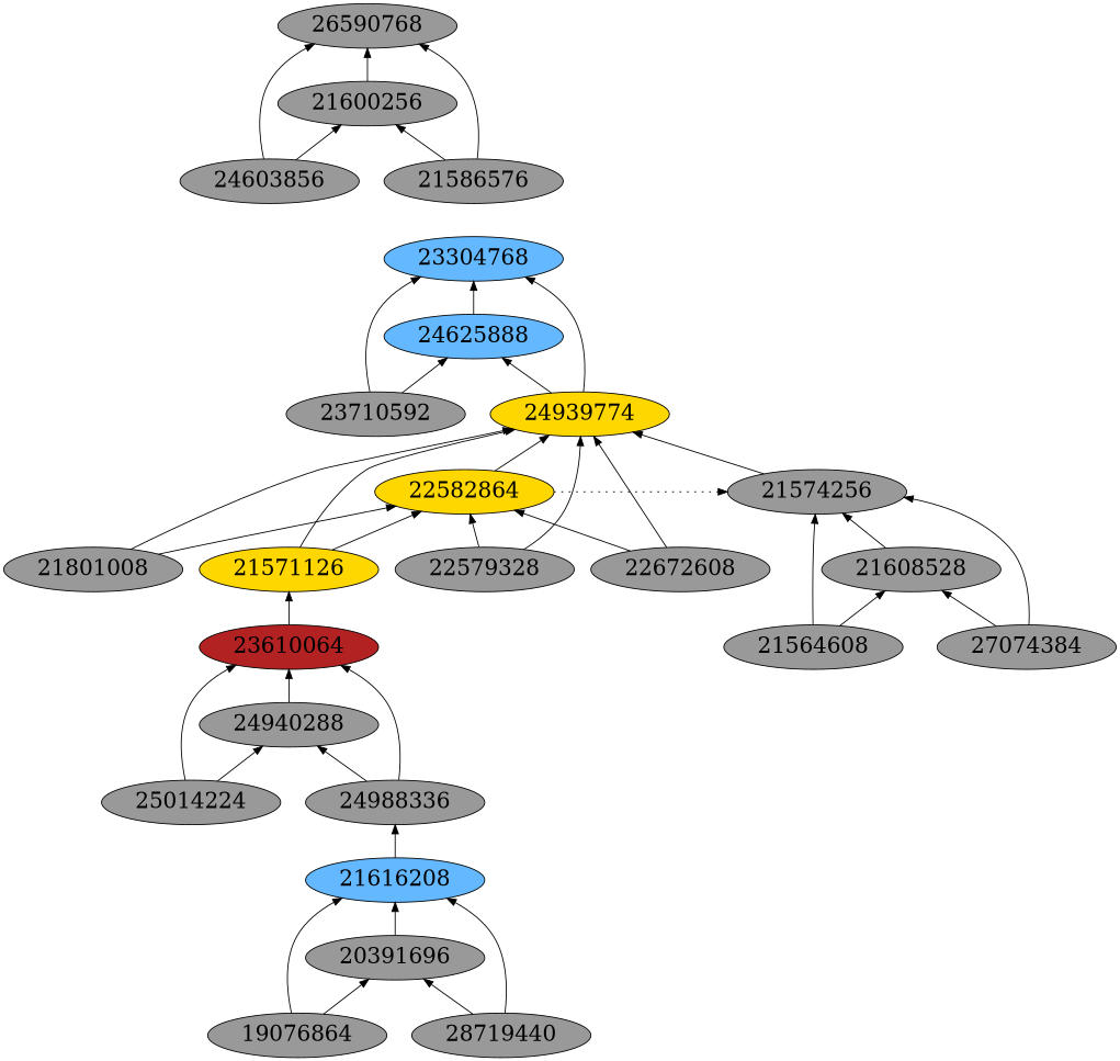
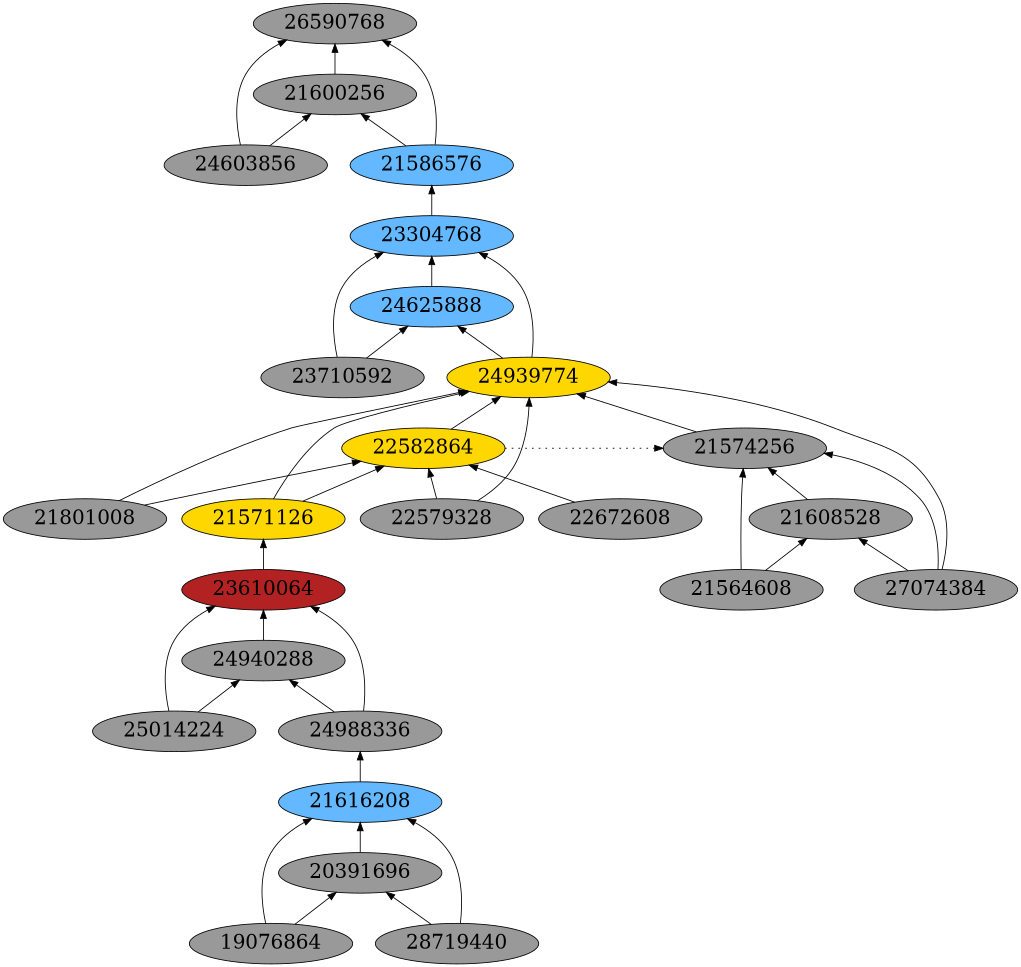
  digraph {
    fontsize=24
    rankdir=BT
    node [fillcolor=grey60 fontsize=24 shape=ellipse style=filled]
    edge [arrowhead=normal color=black constraint=true style=solid]
    21616208 [fillcolor=steelblue1]
    20391696
    19076864
    28719440
    23610064 [fillcolor=firebrick]
    24940288
    25014224
    24988336
    23304768 [fillcolor=steelblue1]
    24625888 [fillcolor=steelblue1]
    23710592
    n12 [fillcolor=gold label=24939774]
    22582864 [fillcolor=gold]
    21801008
    n15 [fillcolor=gold label=21571126]
    22579328
    22672608
    26590768
    21600256
    24603856
-   21586576
+   21586576 [fillcolor=steelblue1]
    21574256
    21608528
    21564608
    27074384
    subgraph sub_1 {
      subgraph sub_2 {
        21616208
        20391696
        19076864
        28719440
      }
      subgraph sub_3 {
        23610064
        24940288
        25014224
        24988336
      }
      subgraph sub_4 {
        23304768
        24625888
        23710592
        n12
        22582864
        21801008
        n15
        22579328
        22672608
      }
      subgraph sub_5 {
        26590768
        21600256
        24603856
        21586576
      }
    }
    subgraph sub_6 {
      21574256
      21608528
      21564608
      27074384
    }
    21616208 -> 24988336
    20391696 -> 21616208
    19076864 -> 21616208
    19076864 -> 20391696
    28719440 -> 21616208
    28719440 -> 20391696
    23610064 -> n15
    24940288 -> 23610064
    25014224 -> 23610064
    25014224 -> 24940288
    24988336 -> 23610064
    24988336 -> 24940288
+   23304768 -> 21586576
    24625888 -> 23304768
    23710592 -> 23304768
    23710592 -> 24625888
    n12 -> 23304768
    n12 -> 24625888
    22582864 -> n12
    22582864 -> 21574256 [constraint=false style=dotted]
    21801008 -> n12
    21801008 -> 22582864
    n15 -> n12
    n15 -> 22582864
    22579328 -> n12
    22579328 -> 22582864
-   22672608 -> n12
+   27074384 -> n12
    22672608 -> 22582864
    21600256 -> 26590768
    24603856 -> 26590768
    24603856 -> 21600256
    21586576 -> 26590768
    21586576 -> 21600256
    21574256 -> n12
    21608528 -> 21574256
    21564608 -> 21574256
    21564608 -> 21608528
    27074384 -> 21574256
    27074384 -> 21608528
  }
